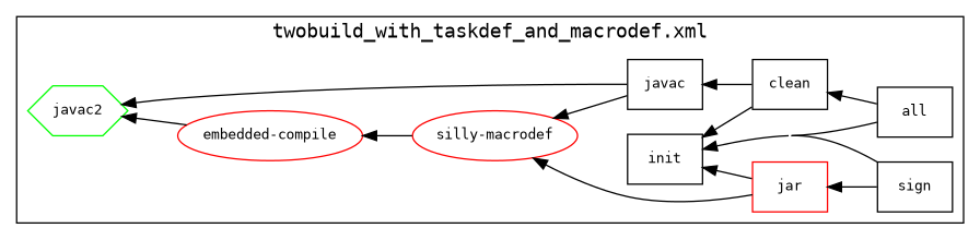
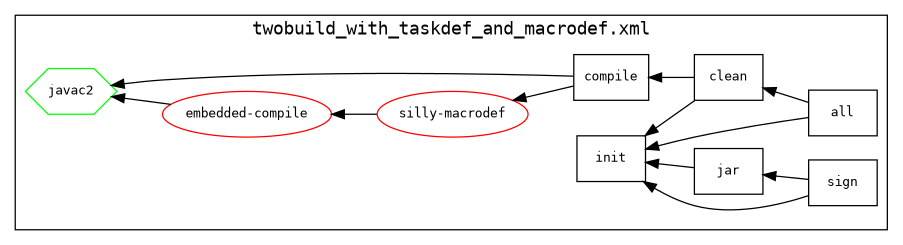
  digraph {
    concentrate=true
    fontname="DejaVu Sans Mono"
    rankdir=RL
    node [color=black fontname="DejaVu Sans Mono" fontsize=10 shape=box]
    edge [fontname="DejaVu Sans Mono" fontsize=8]
-   n1 [label=javac]
+   n1 [label=compile]
    n2 [label=init]
    n3 [label=clean]
    n4 [label=all]
    n5 [label=sign]
-   n6 [color=red label=jar]
+   n6 [label=jar]
    n7 [color=red label="silly-macrodef" shape=ellipse]
    n8 [color=red label="embedded-compile" shape=ellipse]
    n9 [color=green label=javac2 shape=hexagon]
    subgraph cluster_1 {
      label="twobuild_with_taskdef_and_macrodef.xml"
      n1
      n2
      n3
      n4
      n5
      n6
      n7
      n8
      n9
    }
    n1 -> n7
    n1 -> n9
    n3 -> n1
    n3 -> n2
    n4 -> n2
    n4 -> n3
    n5 -> n2
    n5 -> n6
    n6 -> n2
-   n6 -> n7
    n7 -> n8
    n8 -> n9
  }
